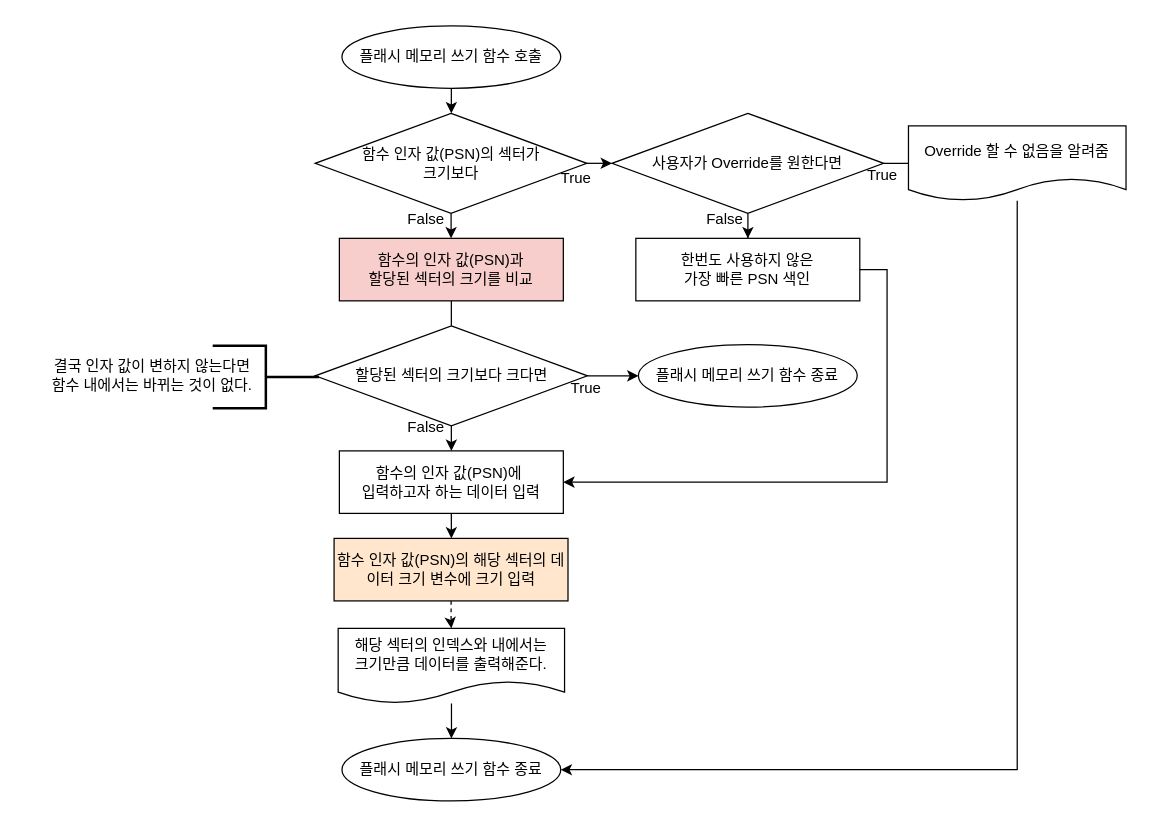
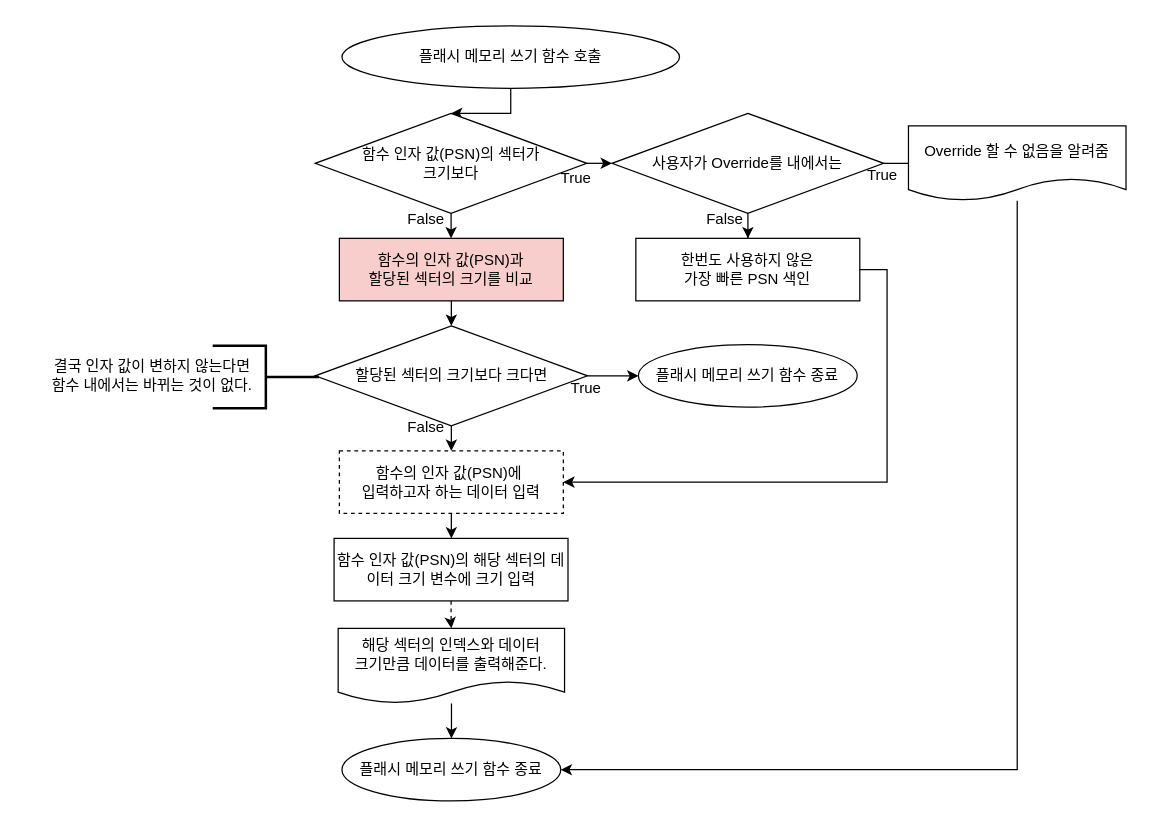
  <mxCell id="0" />
  <mxCell id="1" parent="0" />
  <mxCell id="2" value="" style="edgeStyle=orthogonalEdgeStyle;rounded=0;orthogonalLoop=1;jettySize=auto;html=1;" parent="1" source="3" target="8" edge="1"><mxGeometry relative="1" as="geometry" /></mxCell>
- <mxCell id="3" value="플래시 메모리 쓰기 함수 호출" style="ellipse;whiteSpace=wrap;html=1;" parent="1" vertex="1"><mxGeometry x="273" y="20" width="175" height="50" as="geometry" /></mxCell>
+ <mxCell id="3" value="플래시 메모리 쓰기 함수 호출" style="ellipse;whiteSpace=wrap;html=1;" parent="1" vertex="1"><mxGeometry x="273" y="20" width="270" height="50" as="geometry" /></mxCell>
  <mxCell id="4" value="True" style="text;html=1;align=center;verticalAlign=middle;resizable=0;points=[];autosize=1;" parent="1" vertex="1"><mxGeometry x="440" y="132" width="40" height="20" as="geometry" /></mxCell>
  <mxCell id="5" value="False" style="text;html=1;align=center;verticalAlign=middle;resizable=0;points=[];autosize=1;" parent="1" vertex="1"><mxGeometry x="559" y="165" width="40" height="20" as="geometry" /></mxCell>
  <mxCell id="6" value="" style="edgeStyle=orthogonalEdgeStyle;rounded=0;orthogonalLoop=1;jettySize=auto;html=1;" parent="1" source="8" edge="1"><mxGeometry relative="1" as="geometry"><mxPoint x="489" y="130" as="targetPoint" /></mxGeometry></mxCell>
  <mxCell id="7" value="" style="edgeStyle=orthogonalEdgeStyle;rounded=0;orthogonalLoop=1;jettySize=auto;html=1;" parent="1" source="8" edge="1"><mxGeometry relative="1" as="geometry"><mxPoint x="360.6" y="190" as="targetPoint" /></mxGeometry></mxCell>
  <mxCell id="8" value="함수 인자 값(PSN)의 섹터가 &lt;br&gt;크기보다" style="rhombus;whiteSpace=wrap;html=1;" parent="1" vertex="1"><mxGeometry x="251.63" y="90" width="217.25" height="80" as="geometry" /></mxCell>
  <mxCell id="9" style="edgeStyle=orthogonalEdgeStyle;rounded=0;orthogonalLoop=1;jettySize=auto;html=1;entryX=0.5;entryY=0;entryDx=0;entryDy=0;" parent="1" source="10" target="18" edge="1"><mxGeometry relative="1" as="geometry" /></mxCell>
- <mxCell id="10" value="해당 섹터의 인덱스와 내에서는 &lt;br&gt;크기만큼&amp;nbsp;데이터를 출력해준다." style="shape=document;whiteSpace=wrap;html=1;boundedLbl=1;" parent="1" vertex="1"><mxGeometry x="269.97" y="502" width="181.08" height="60" as="geometry" /></mxCell>
- <mxCell id="11" style="edgeStyle=orthogonalEdgeStyle;rounded=0;orthogonalLoop=1;jettySize=auto;html=1;entryX=0.5;entryY=0;entryDx=0;entryDy=0;endArrow=none;" parent="1" source="12" target="15" edge="1"><mxGeometry relative="1" as="geometry" /></mxCell>
+ <mxCell id="10" value="해당 섹터의 인덱스와 데이터 &lt;br&gt;크기만큼&amp;nbsp;데이터를 출력해준다." style="shape=document;whiteSpace=wrap;html=1;boundedLbl=1;" parent="1" vertex="1"><mxGeometry x="269.97" y="502" width="181.08" height="60" as="geometry" /></mxCell>
+ <mxCell id="11" style="edgeStyle=orthogonalEdgeStyle;rounded=0;orthogonalLoop=1;jettySize=auto;html=1;entryX=0.5;entryY=0;entryDx=0;entryDy=0;" parent="1" source="12" target="15" edge="1"><mxGeometry relative="1" as="geometry" /></mxCell>
  <mxCell id="12" value="함수의 인자 값(PSN)과 &lt;br&gt;할당된 섹터의 크기를 비교" style="rounded=0;whiteSpace=wrap;html=1;fillColor=#f8cecc;" parent="1" vertex="1"><mxGeometry x="270.94" y="190" width="179.13" height="50" as="geometry" /></mxCell>
  <mxCell id="13" value="" style="edgeStyle=orthogonalEdgeStyle;rounded=0;orthogonalLoop=1;jettySize=auto;html=1;" parent="1" source="15" target="28" edge="1"><mxGeometry relative="1" as="geometry" /></mxCell>
  <mxCell id="14" value="" style="edgeStyle=orthogonalEdgeStyle;rounded=0;orthogonalLoop=1;jettySize=auto;html=1;" parent="1" source="15" target="30" edge="1"><mxGeometry relative="1" as="geometry" /></mxCell>
  <mxCell id="15" value="할당된 섹터의 크기보다 크다면" style="rhombus;whiteSpace=wrap;html=1;" parent="1" vertex="1"><mxGeometry x="251.63" y="260" width="217.75" height="80" as="geometry" /></mxCell>
  <mxCell id="16" value="True" style="text;html=1;align=center;verticalAlign=middle;resizable=0;points=[];autosize=1;" parent="1" vertex="1"><mxGeometry x="448" y="300" width="40" height="20" as="geometry" /></mxCell>
  <mxCell id="17" value="False" style="text;html=1;align=center;verticalAlign=middle;resizable=0;points=[];autosize=1;" parent="1" vertex="1"><mxGeometry x="320" y="331" width="40" height="20" as="geometry" /></mxCell>
  <mxCell id="18" value="플래시 메모리 쓰기 함수 종료" style="ellipse;whiteSpace=wrap;html=1;" parent="1" vertex="1"><mxGeometry x="273.01" y="590" width="175" height="50" as="geometry" /></mxCell>
  <mxCell id="19" value="" style="edgeStyle=orthogonalEdgeStyle;rounded=0;orthogonalLoop=1;jettySize=auto;html=1;" parent="1" source="21" target="36" edge="1"><mxGeometry relative="1" as="geometry" /></mxCell>
  <mxCell id="20" value="" style="edgeStyle=orthogonalEdgeStyle;rounded=0;orthogonalLoop=1;jettySize=auto;html=1;" parent="1" source="21" edge="1"><mxGeometry relative="1" as="geometry"><mxPoint x="725.115" y="130" as="targetPoint" /></mxGeometry></mxCell>
- <mxCell id="21" value="사용자가 Override를 원한다면" style="rhombus;whiteSpace=wrap;html=1;" parent="1" vertex="1"><mxGeometry x="489" y="90" width="217.25" height="80" as="geometry" /></mxCell>
+ <mxCell id="21" value="사용자가 Override를 내에서는" style="rhombus;whiteSpace=wrap;html=1;" parent="1" vertex="1"><mxGeometry x="489" y="90" width="217.25" height="80" as="geometry" /></mxCell>
  <mxCell id="22" value="" style="group" parent="1" vertex="1" connectable="0"><mxGeometry x="21.63" y="275" width="226" height="50" as="geometry" /></mxCell>
  <mxCell id="23" value="" style="group" parent="22" vertex="1" connectable="0"><mxGeometry y="-3.553e-15" width="226" height="50" as="geometry" /></mxCell>
  <mxCell id="24" value="" style="group" parent="23" vertex="1" connectable="0"><mxGeometry x="-1" y="3.553e-15" width="226" height="51" as="geometry" /></mxCell>
  <mxCell id="25" value="" style="group" parent="24" vertex="1" connectable="0"><mxGeometry x="8" width="226" height="51" as="geometry" /></mxCell>
  <mxCell id="26" value="" style="strokeWidth=2;html=1;shape=mxgraph.flowchart.annotation_2;align=left;labelPosition=right;pointerEvents=1;rotation=-180;" parent="25" vertex="1"><mxGeometry x="141" y="1" width="85" height="50" as="geometry" /></mxCell>
  <mxCell id="27" value="결국 인자 값이 변하지 않는다면&lt;br&gt;함수 내에서는 바뀌는 것이 없다." style="text;html=1;strokeColor=none;fillColor=none;align=center;verticalAlign=middle;whiteSpace=wrap;rounded=0;rotation=0;" parent="25" vertex="1"><mxGeometry width="185" height="50" as="geometry" /></mxCell>
  <mxCell id="28" value="플래시 메모리 쓰기 함수 종료" style="ellipse;whiteSpace=wrap;html=1;" parent="1" vertex="1"><mxGeometry x="510.12" y="275" width="175" height="50" as="geometry" /></mxCell>
  <mxCell id="29" style="edgeStyle=orthogonalEdgeStyle;rounded=0;orthogonalLoop=1;jettySize=auto;html=1;entryX=0.5;entryY=0;entryDx=0;entryDy=0;" parent="1" source="30" target="32" edge="1"><mxGeometry relative="1" as="geometry" /></mxCell>
- <mxCell id="30" value="함수의 인자 값(PSN)에&amp;nbsp;&lt;br&gt;입력하고자 하는 데이터 입력" style="rounded=0;whiteSpace=wrap;html=1;" parent="1" vertex="1"><mxGeometry x="270.94" y="360" width="179.13" height="50" as="geometry" /></mxCell>
+ <mxCell id="30" value="함수의 인자 값(PSN)에&amp;nbsp;&lt;br&gt;입력하고자 하는 데이터 입력" style="rounded=0;whiteSpace=wrap;html=1;dashed=1;" parent="1" vertex="1"><mxGeometry x="270.94" y="360" width="179.13" height="50" as="geometry" /></mxCell>
  <mxCell id="31" style="edgeStyle=orthogonalEdgeStyle;rounded=0;orthogonalLoop=1;jettySize=auto;html=1;entryX=0.5;entryY=0;entryDx=0;entryDy=0;dashed=1;" parent="1" source="32" target="10" edge="1"><mxGeometry relative="1" as="geometry" /></mxCell>
- <mxCell id="32" value="함수 인자 값(PSN)의 해당 섹터의 데이터 크기 변수에 크기 입력" style="rounded=0;whiteSpace=wrap;html=1;fillColor=#ffe6cc;" parent="1" vertex="1"><mxGeometry x="266.71" y="430" width="187.09" height="50" as="geometry" /></mxCell>
+ <mxCell id="32" value="함수 인자 값(PSN)의 해당 섹터의 데이터 크기 변수에 크기 입력" style="rounded=0;whiteSpace=wrap;html=1;" parent="1" vertex="1"><mxGeometry x="266.71" y="430" width="187.09" height="50" as="geometry" /></mxCell>
  <mxCell id="33" value="True" style="text;html=1;align=center;verticalAlign=middle;resizable=0;points=[];autosize=1;" parent="1" vertex="1"><mxGeometry x="685.12" y="130" width="40" height="20" as="geometry" /></mxCell>
  <mxCell id="34" value="False" style="text;html=1;align=center;verticalAlign=middle;resizable=0;points=[];autosize=1;" parent="1" vertex="1"><mxGeometry x="320" y="165" width="40" height="20" as="geometry" /></mxCell>
  <mxCell id="35" style="edgeStyle=orthogonalEdgeStyle;rounded=0;orthogonalLoop=1;jettySize=auto;html=1;entryX=1;entryY=0.5;entryDx=0;entryDy=0;" parent="1" source="36" target="30" edge="1"><mxGeometry relative="1" as="geometry"><Array as="points"><mxPoint x="709" y="215" /><mxPoint x="709" y="385" /></Array></mxGeometry></mxCell>
  <mxCell id="36" value="한번도 사용하지 않은 &lt;br&gt;가장 빠른 PSN 색인" style="rounded=0;whiteSpace=wrap;html=1;" parent="1" vertex="1"><mxGeometry x="508.06" y="190" width="179.13" height="50" as="geometry" /></mxCell>
  <mxCell id="37" style="edgeStyle=orthogonalEdgeStyle;rounded=0;orthogonalLoop=1;jettySize=auto;html=1;entryX=1;entryY=0.5;entryDx=0;entryDy=0;" edge="1" parent="1" source="38" target="18"><mxGeometry relative="1" as="geometry"><Array as="points"><mxPoint x="813" y="615" /></Array></mxGeometry></mxCell>
  <mxCell id="38" value="Override 할 수 없음을 알려줌" style="shape=document;whiteSpace=wrap;html=1;boundedLbl=1;" parent="1" vertex="1"><mxGeometry x="726.12" y="100" width="174" height="60" as="geometry" /></mxCell>
